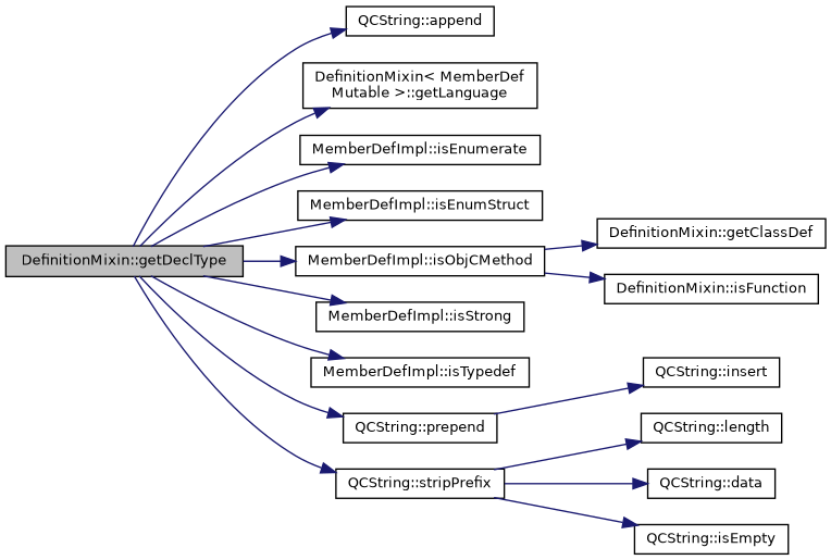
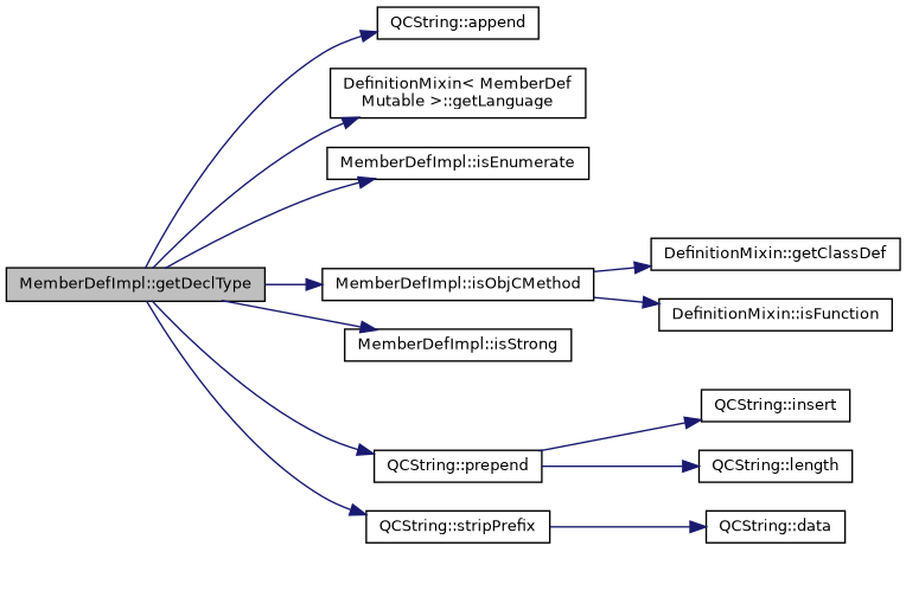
  digraph {
    rankdir=LR
    node [color=black fillcolor=white fontname=Helvetica fontsize=10 shape=record style=filled]
    edge [color=midnightblue fontname=Helvetica fontsize=10 labelfontname=Helvetica labelfontsize=10 style=solid]
-   n1 [fillcolor=grey75 fontcolor=black height=0.2 label="DefinitionMixin::getDeclType" width=0.4]
+   n1 [fillcolor=grey75 fontcolor=black height=0.2 label="MemberDefImpl::getDeclType" width=0.4]
    n2 [height=0.2 label="QCString::append" width=0.4]
    n3 [height=0.2 label="DefinitionMixin\< MemberDef\lMutable \>::getLanguage" width=0.4]
    n4 [height=0.2 label="MemberDefImpl::isEnumerate" width=0.4]
-   n5 [height=0.2 label="MemberDefImpl::isEnumStruct" width=0.4]
    n6 [height=0.2 label="MemberDefImpl::isObjCMethod" width=0.4]
    n7 [height=0.2 label="MemberDefImpl::isStrong" width=0.4]
-   n8 [height=0.2 label="MemberDefImpl::isTypedef" width=0.4]
    n9 [height=0.2 label="QCString::prepend" width=0.4]
    n10 [height=0.2 label="QCString::stripPrefix" width=0.4]
    n11 [height=0.2 label="DefinitionMixin::getClassDef" width=0.4]
    n12 [height=0.2 label="DefinitionMixin::isFunction" width=0.4]
    n13 [height=0.2 label="QCString::insert" width=0.4]
    n14 [height=0.2 label="QCString::data" width=0.4]
-   n15 [height=0.2 label="QCString::isEmpty" width=0.4]
    n16 [height=0.2 label="QCString::length" width=0.4]
    n1 -> n2
    n1 -> n3
    n1 -> n4
-   n1 -> n5
    n1 -> n6
    n1 -> n7
-   n1 -> n8
    n1 -> n9
    n1 -> n10
    n6 -> n11
    n6 -> n12
    n9 -> n13
    n10 -> n14
-   n10 -> n15
-   n10 -> n16
+   n9 -> n16
  }
